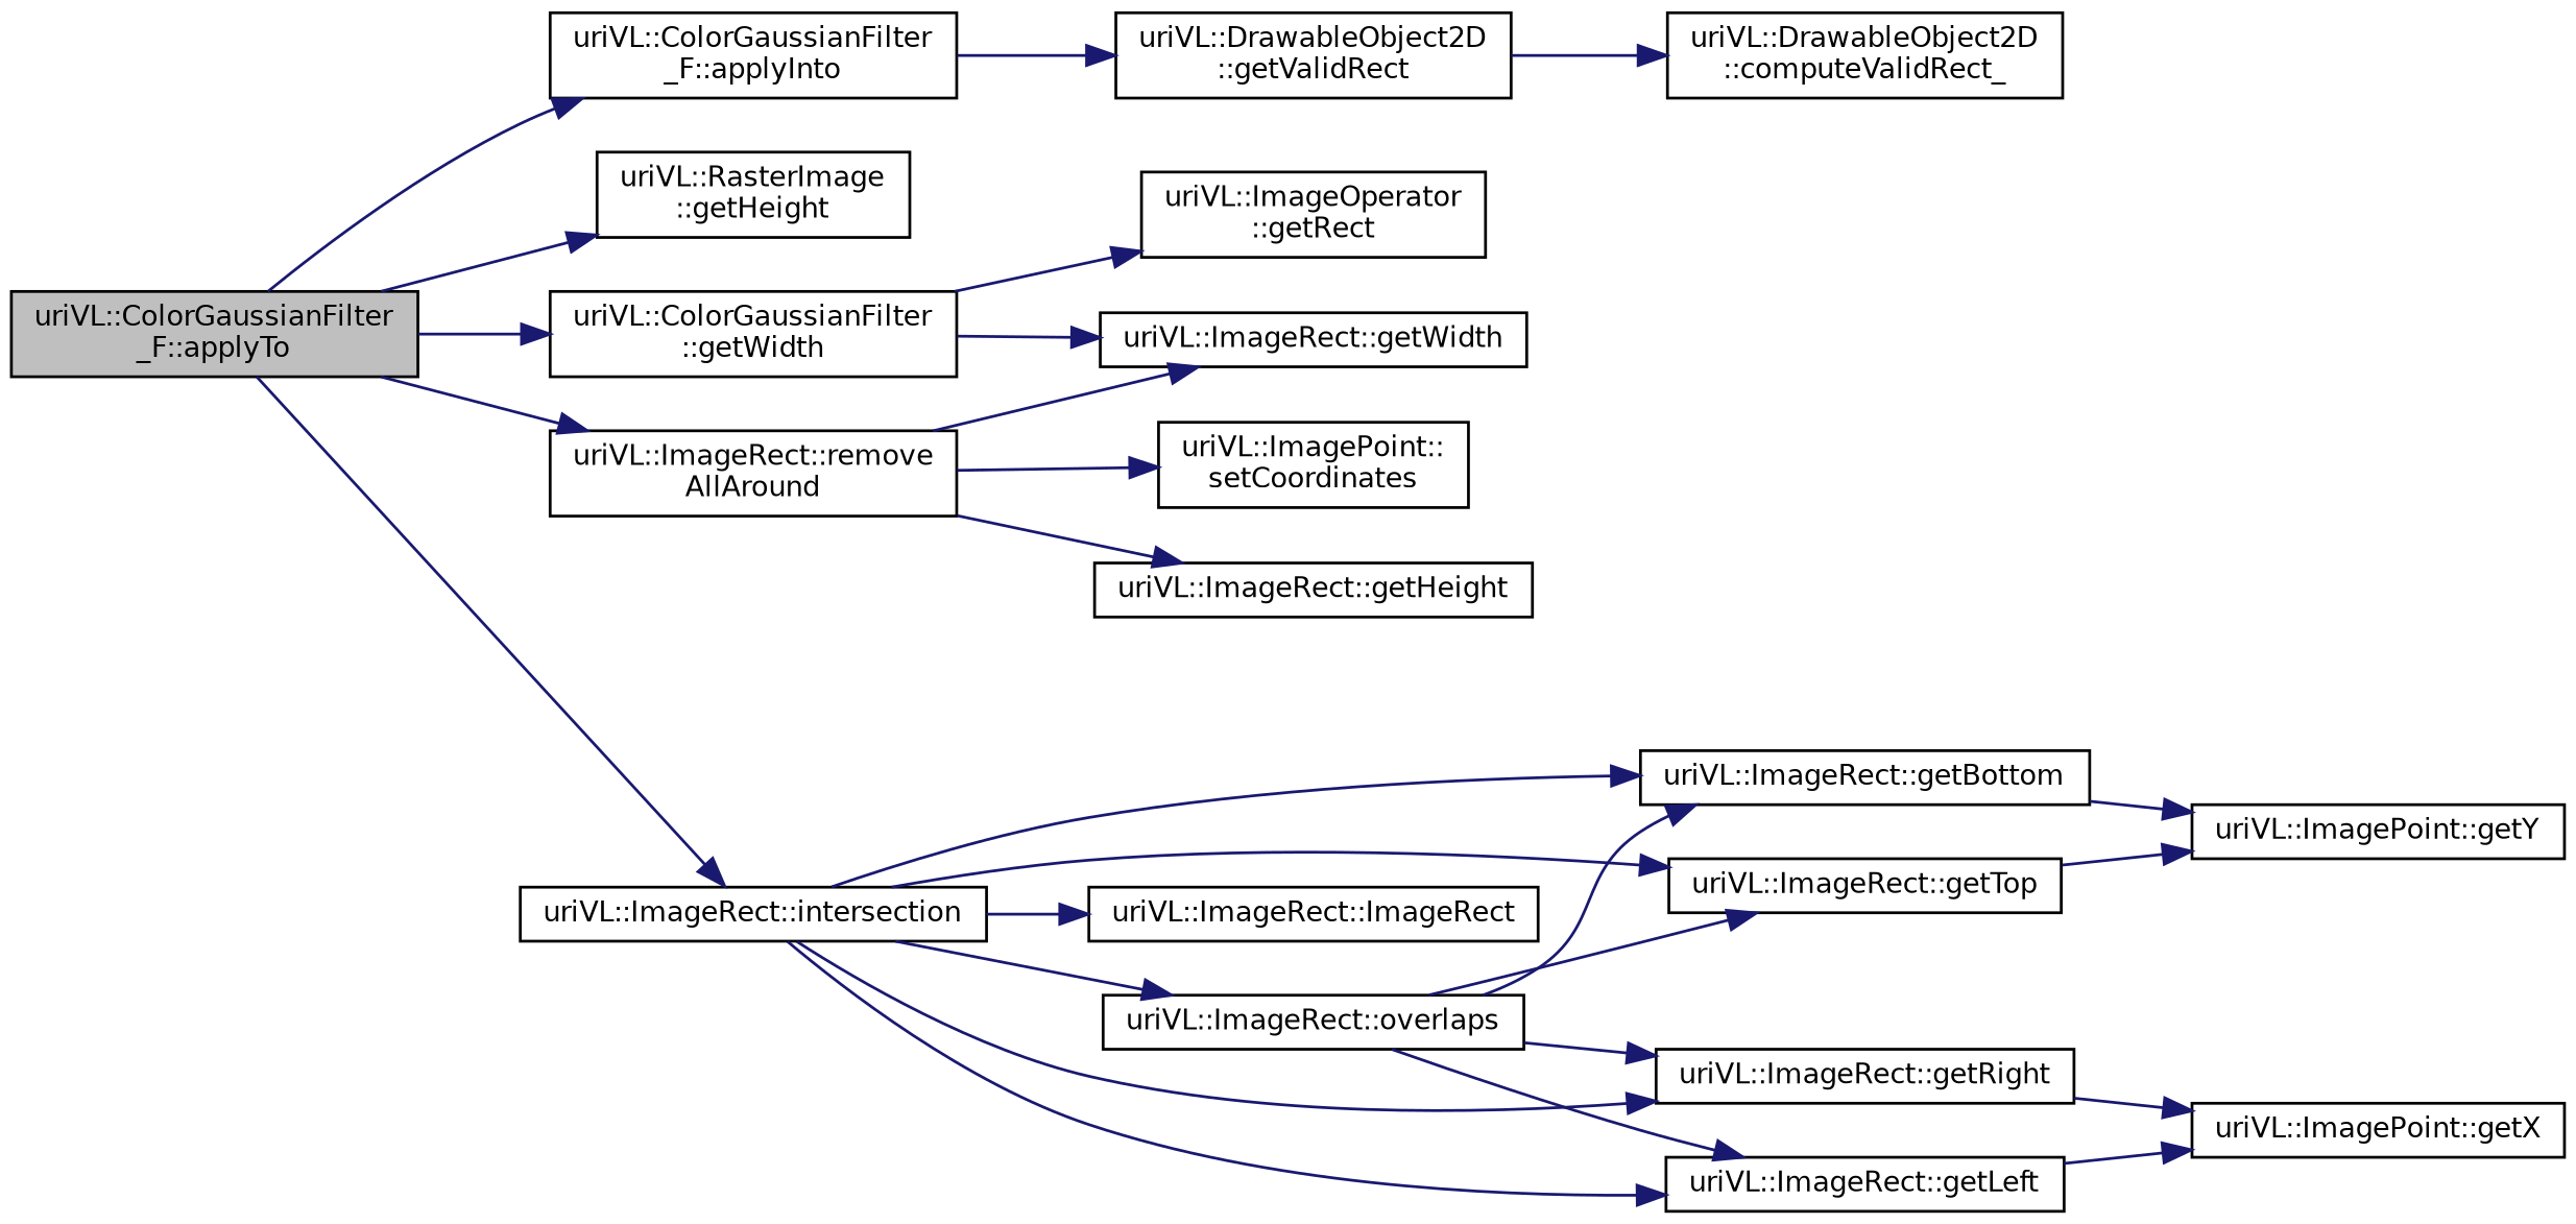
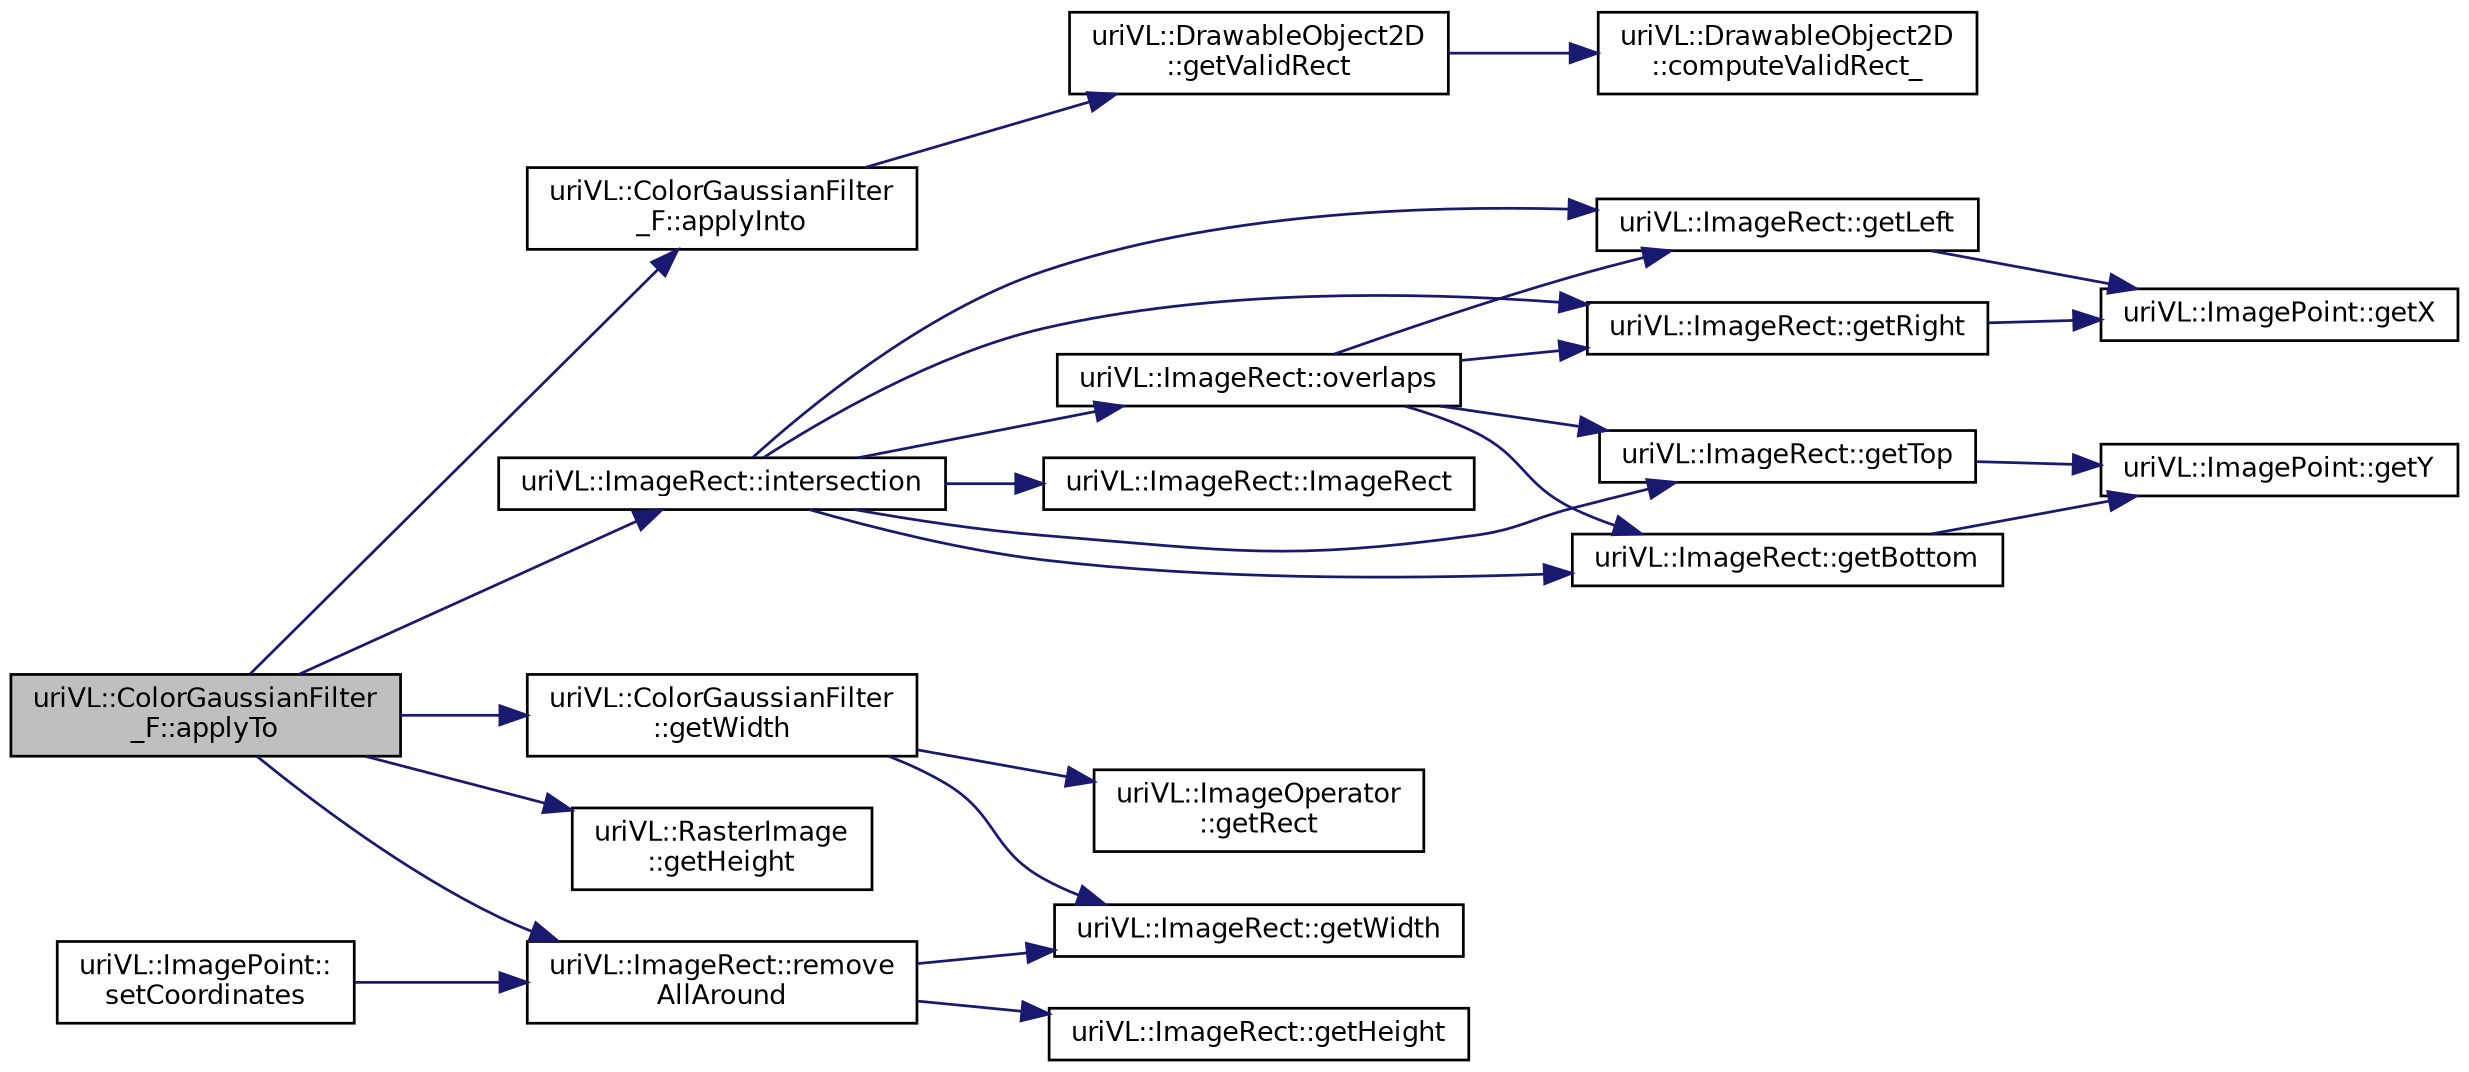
  digraph {
    rankdir=LR
    node [color=black fillcolor=white fontname=Helvetica fontsize=10 shape=record style=filled]
    edge [color=midnightblue fontname=Helvetica fontsize=10 labelfontname=Helvetica labelfontsize=10 style=solid]
    n1 [fillcolor=grey75 fontcolor=black height=0.2 label="uriVL::ColorGaussianFilter\l_F::applyTo" width=0.4]
    n2 [height=0.2 label="uriVL::ColorGaussianFilter\l_F::applyInto" width=0.4]
    n3 [height=0.2 label="uriVL::RasterImage\l::getHeight" width=0.4]
    n4 [height=0.2 label="uriVL::ColorGaussianFilter\l::getWidth" width=0.4]
    n5 [height=0.2 label="uriVL::ImageRect::intersection" width=0.4]
    n6 [height=0.2 label="uriVL::ImageRect::remove\lAllAround" width=0.4]
    n7 [height=0.2 label="uriVL::DrawableObject2D\l::getValidRect" width=0.4]
    n8 [height=0.2 label="uriVL::DrawableObject2D\l::computeValidRect_" width=0.4]
    n9 [height=0.2 label="uriVL::ImageOperator\l::getRect" width=0.4]
    n10 [height=0.2 label="uriVL::ImageRect::getWidth" width=0.4]
    n11 [height=0.2 label="uriVL::ImageRect::overlaps" width=0.4]
    n12 [height=0.2 label="uriVL::ImageRect::getBottom" width=0.4]
    n13 [height=0.2 label="uriVL::ImageRect::getTop" width=0.4]
    n14 [height=0.2 label="uriVL::ImageRect::getRight" width=0.4]
    n15 [height=0.2 label="uriVL::ImageRect::getLeft" width=0.4]
    n16 [height=0.2 label="uriVL::ImageRect::ImageRect" width=0.4]
    n17 [height=0.2 label="uriVL::ImageRect::getHeight" width=0.4]
    n18 [height=0.2 label="uriVL::ImagePoint::\lsetCoordinates" width=0.4]
    n19 [height=0.2 label="uriVL::ImagePoint::getY" width=0.4]
    n20 [height=0.2 label="uriVL::ImagePoint::getX" width=0.4]
    n1 -> n2
    n1 -> n3
    n1 -> n4
    n1 -> n5
    n1 -> n6
    n2 -> n7
    n4 -> n9
    n4 -> n10
    n5 -> n11
    n5 -> n12
    n5 -> n13
    n5 -> n14
    n5 -> n15
    n5 -> n16
    n6 -> n10
    n6 -> n17
-   n6 -> n18
+   n18 -> n6
    n7 -> n8
    n11 -> n12
    n11 -> n13
    n11 -> n14
    n11 -> n15
    n12 -> n19
    n13 -> n19
    n14 -> n20
    n15 -> n20
  }
